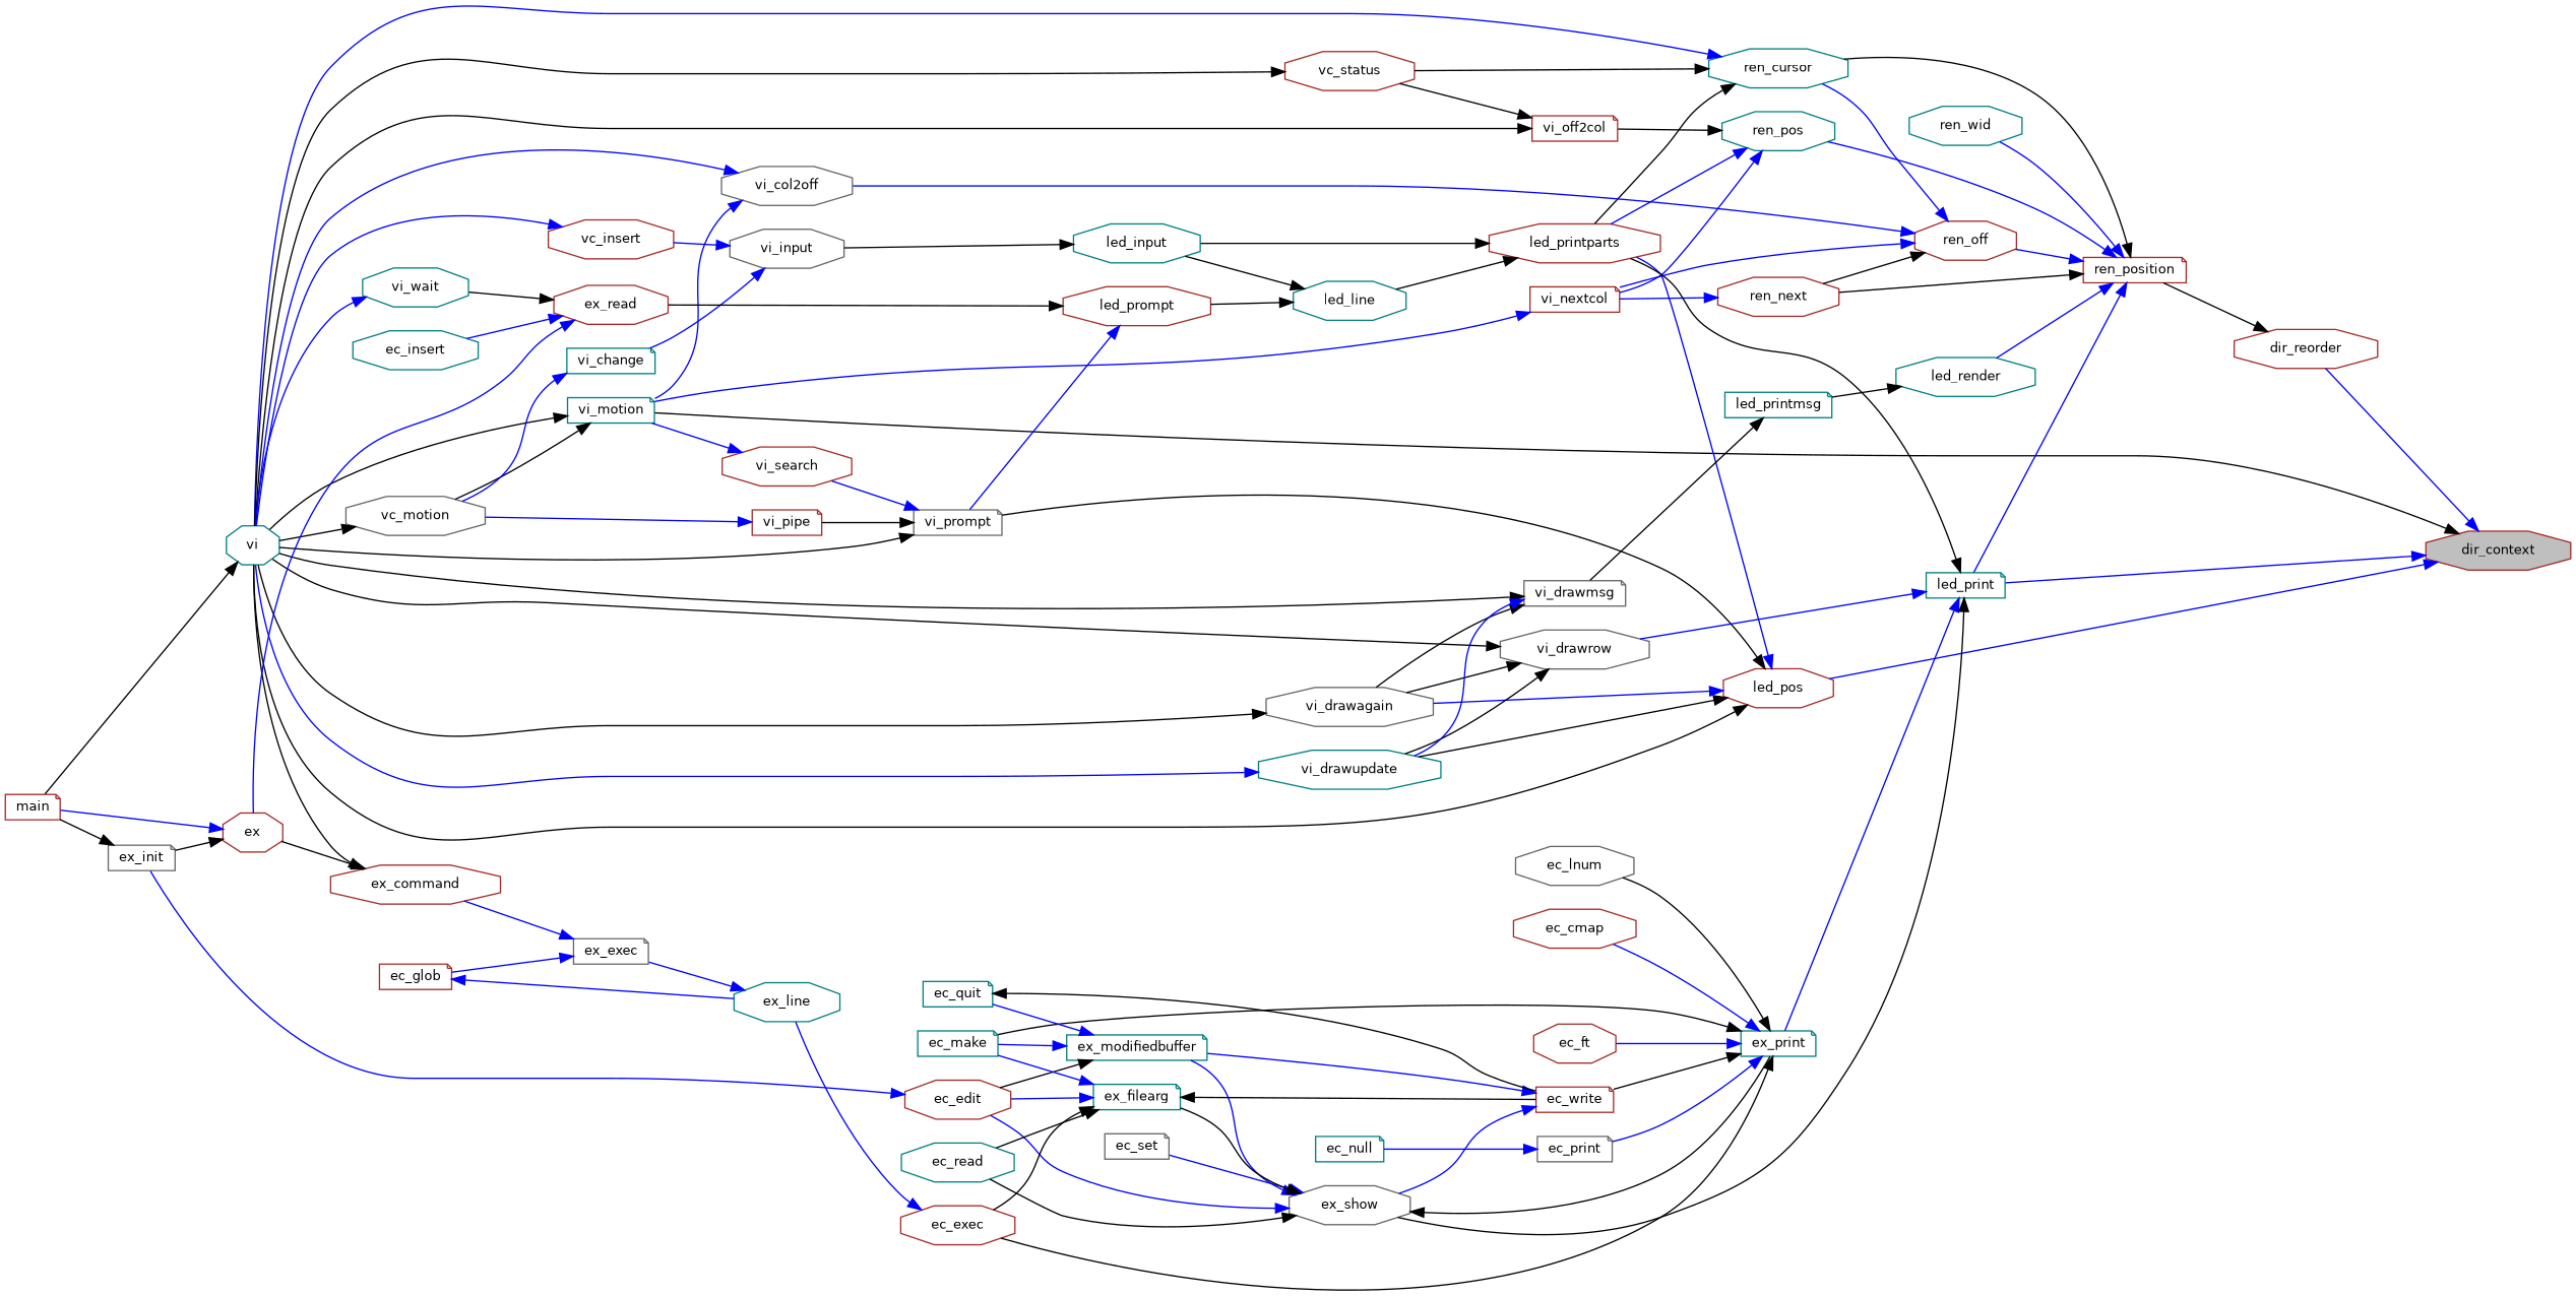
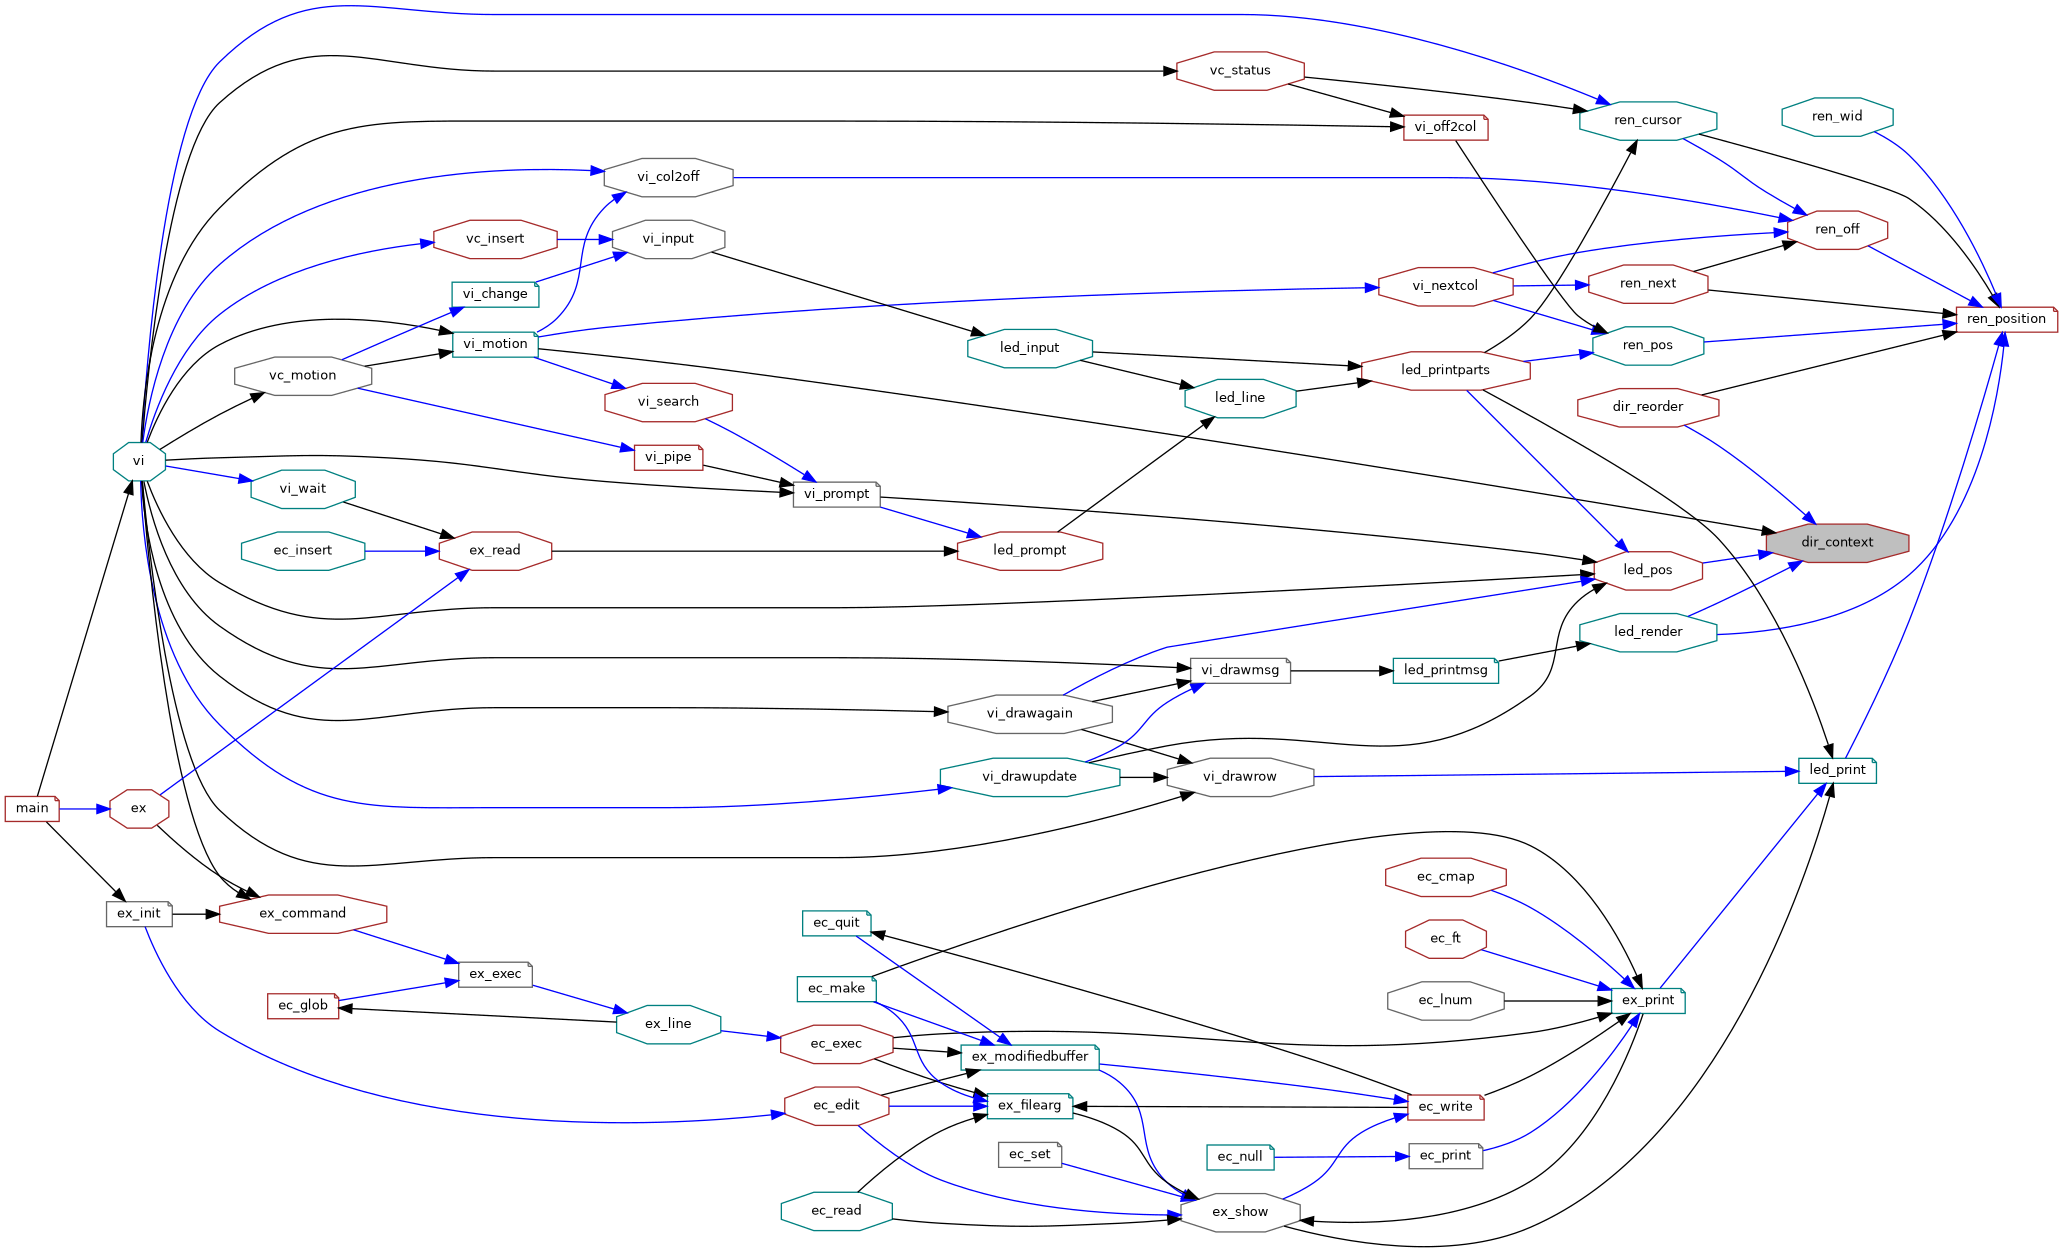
  digraph {
    rankdir=RL
    node [color=brown fillcolor=white fontname=Helvetica fontsize=10 shape=octagon style=filled]
    edge [color=black dir=back fontname=Helvetica fontsize=10 labelfontname=Helvetica labelfontsize=10 style=solid]
    n1 [fillcolor=grey75 fontcolor=black height=0.2 label=dir_context width=0.4]
    n2 [height=0.2 label=dir_reorder width=0.4]
    n3 [color=teal height=0.2 label=led_render width=0.4]
    n4 [color=teal height=0.2 label=vi_motion shape=note width=0.4]
    n5 [height=0.2 label=led_pos width=0.4]
    n6 [height=0.2 label=ren_position shape=note width=0.4]
    n7 [color=teal height=0.2 label=led_printmsg shape=note width=0.4]
    n8 [color=teal height=0.2 label=vi width=0.4]
    n9 [color=gray40 height=0.2 label=vc_motion width=0.4]
    n10 [height=0.2 label=led_printparts width=0.4]
    n11 [color=gray40 height=0.2 label=vi_prompt shape=note width=0.4]
    n12 [color=gray40 height=0.2 label=vi_drawagain width=0.4]
    n13 [color=teal height=0.2 label=vi_drawupdate width=0.4]
    n14 [color=teal height=0.2 label=ren_cursor width=0.4]
    n15 [height=0.2 label=ren_next width=0.4]
    n16 [height=0.2 label=ren_off width=0.4]
    n17 [color=teal height=0.2 label=ren_pos width=0.4]
    n18 [color=teal height=0.2 label=ren_wid width=0.4]
    n19 [color=teal height=0.2 label=led_print shape=note width=0.4]
    n20 [height=0.2 label=vc_status width=0.4]
-   n21 [height=0.2 label=vi_nextcol shape=note width=0.4]
+   n21 [height=0.2 label=vi_nextcol width=0.4]
    n22 [color=gray40 height=0.2 label=vi_col2off width=0.4]
    n23 [height=0.2 label=vi_off2col shape=note width=0.4]
    n24 [color=teal height=0.2 label=ex_print shape=note width=0.4]
    n25 [color=gray40 height=0.2 label=ex_show width=0.4]
    n26 [color=gray40 height=0.2 label=vi_drawrow width=0.4]
    n27 [color=gray40 height=0.2 label=vi_drawmsg shape=note width=0.4]
    n28 [height=0.2 label=ec_cmap width=0.4]
    n29 [height=0.2 label=ec_exec width=0.4]
    n30 [height=0.2 label=ec_ft width=0.4]
    n31 [color=gray40 height=0.2 label=ec_lnum width=0.4]
    n32 [color=teal height=0.2 label=ec_make shape=note width=0.4]
    n33 [color=gray40 height=0.2 label=ec_print shape=note width=0.4]
    n34 [height=0.2 label=ec_write shape=note width=0.4]
    n35 [color=teal height=0.2 label=ex_modifiedbuffer shape=note width=0.4]
    n36 [height=0.2 label=ec_edit width=0.4]
    n37 [color=teal height=0.2 label=ec_read width=0.4]
    n38 [color=gray40 height=0.2 label=ec_set shape=note width=0.4]
    n39 [color=teal height=0.2 label=ex_filearg shape=note width=0.4]
    n40 [color=teal height=0.2 label=led_input width=0.4]
    n41 [color=teal height=0.2 label=led_line width=0.4]
    n42 [color=teal height=0.2 label=ex_line width=0.4]
    n43 [color=teal height=0.2 label=ec_null shape=note width=0.4]
    n44 [color=gray40 height=0.2 label=ex_exec shape=note width=0.4]
    n45 [height=0.2 label=ec_glob shape=note width=0.4]
    n46 [height=0.2 label=ex_command width=0.4]
    n47 [height=0.2 label=ex width=0.4]
    n48 [color=gray40 height=0.2 label=ex_init shape=note width=0.4]
    n49 [height=0.2 label=main shape=note width=0.4]
    n50 [color=teal height=0.2 label=ec_quit shape=note width=0.4]
    n51 [color=gray40 height=0.2 label=vi_input width=0.4]
    n52 [height=0.2 label=led_prompt width=0.4]
    n53 [height=0.2 label=vc_insert width=0.4]
    n54 [color=teal height=0.2 label=vi_change shape=note width=0.4]
    n55 [height=0.2 label=ex_read width=0.4]
    n56 [color=teal height=0.2 label=ec_insert width=0.4]
    n57 [color=teal height=0.2 label=vi_wait width=0.4]
    n58 [height=0.2 label=vi_pipe shape=note width=0.4]
    n59 [height=0.2 label=vi_search width=0.4]
    n1 -> n2 [color=blue]
-   n1 -> n19 [color=blue]
+   n1 -> n3 [color=blue]
    n1 -> n4
    n1 -> n5 [color=blue]
-   n2 -> n6
+   n6 -> n2
    n3 -> n7
    n4 -> n8
    n4 -> n9
    n5 -> n8
    n5 -> n10 [color=blue]
    n5 -> n11
    n5 -> n12 [color=blue]
    n5 -> n13
    n6 -> n3 [color=blue]
    n6 -> n14
    n6 -> n15
    n6 -> n16 [color=blue]
    n6 -> n17 [color=blue]
    n6 -> n18 [color=blue]
    n6 -> n19 [color=blue]
    n7 -> n27
    n8 -> n49
    n9 -> n8
    n10 -> n40
    n10 -> n41
    n11 -> n8
    n11 -> n58
    n11 -> n59 [color=blue]
    n12 -> n8
    n13 -> n8 [color=blue]
    n14 -> n8 [color=blue]
    n14 -> n10
    n14 -> n20
    n15 -> n21 [color=blue]
    n16 -> n14 [color=blue]
    n16 -> n15
    n16 -> n21 [color=blue]
    n16 -> n22 [color=blue]
    n17 -> n10 [color=blue]
    n17 -> n21 [color=blue]
    n17 -> n23
    n19 -> n10
    n19 -> n24 [color=blue]
    n19 -> n25
    n19 -> n26 [color=blue]
    n20 -> n8
    n21 -> n4 [color=blue]
    n22 -> n4 [color=blue]
    n22 -> n8 [color=blue]
    n23 -> n8
    n23 -> n20
    n24 -> n28 [color=blue]
    n24 -> n29
    n24 -> n30 [color=blue]
    n24 -> n31
    n24 -> n32
    n24 -> n33 [color=blue]
    n24 -> n34
    n25 -> n24
    n25 -> n35 [color=blue]
    n25 -> n36 [color=blue]
    n25 -> n37
    n25 -> n38 [color=blue]
    n25 -> n39
    n26 -> n8
    n26 -> n12
    n26 -> n13
    n27 -> n8
    n27 -> n12
    n27 -> n13 [color=blue]
    n29 -> n42 [color=blue]
    n33 -> n43 [color=blue]
    n34 -> n25 [color=blue]
    n34 -> n35 [color=blue]
+   n35 -> n29
    n35 -> n32 [color=blue]
    n35 -> n36
    n35 -> n50 [color=blue]
    n36 -> n48 [color=blue]
    n39 -> n29
    n39 -> n32 [color=blue]
    n39 -> n34
    n39 -> n36 [color=blue]
    n39 -> n37
    n40 -> n51
    n41 -> n40
    n41 -> n52
    n42 -> n44 [color=blue]
    n44 -> n45 [color=blue]
    n44 -> n46 [color=blue]
-   n45 -> n42 [color=blue]
+   n45 -> n42
    n46 -> n8
    n46 -> n47
-   n47 -> n48
+   n46 -> n48
    n47 -> n49 [color=blue]
    n48 -> n49
    n50 -> n34
    n51 -> n53 [color=blue]
    n51 -> n54 [color=blue]
    n52 -> n11 [color=blue]
    n52 -> n55
    n53 -> n8 [color=blue]
    n54 -> n9 [color=blue]
    n55 -> n47 [color=blue]
    n55 -> n56 [color=blue]
    n55 -> n57
    n57 -> n8 [color=blue]
    n58 -> n9 [color=blue]
    n59 -> n4 [color=blue]
  }
